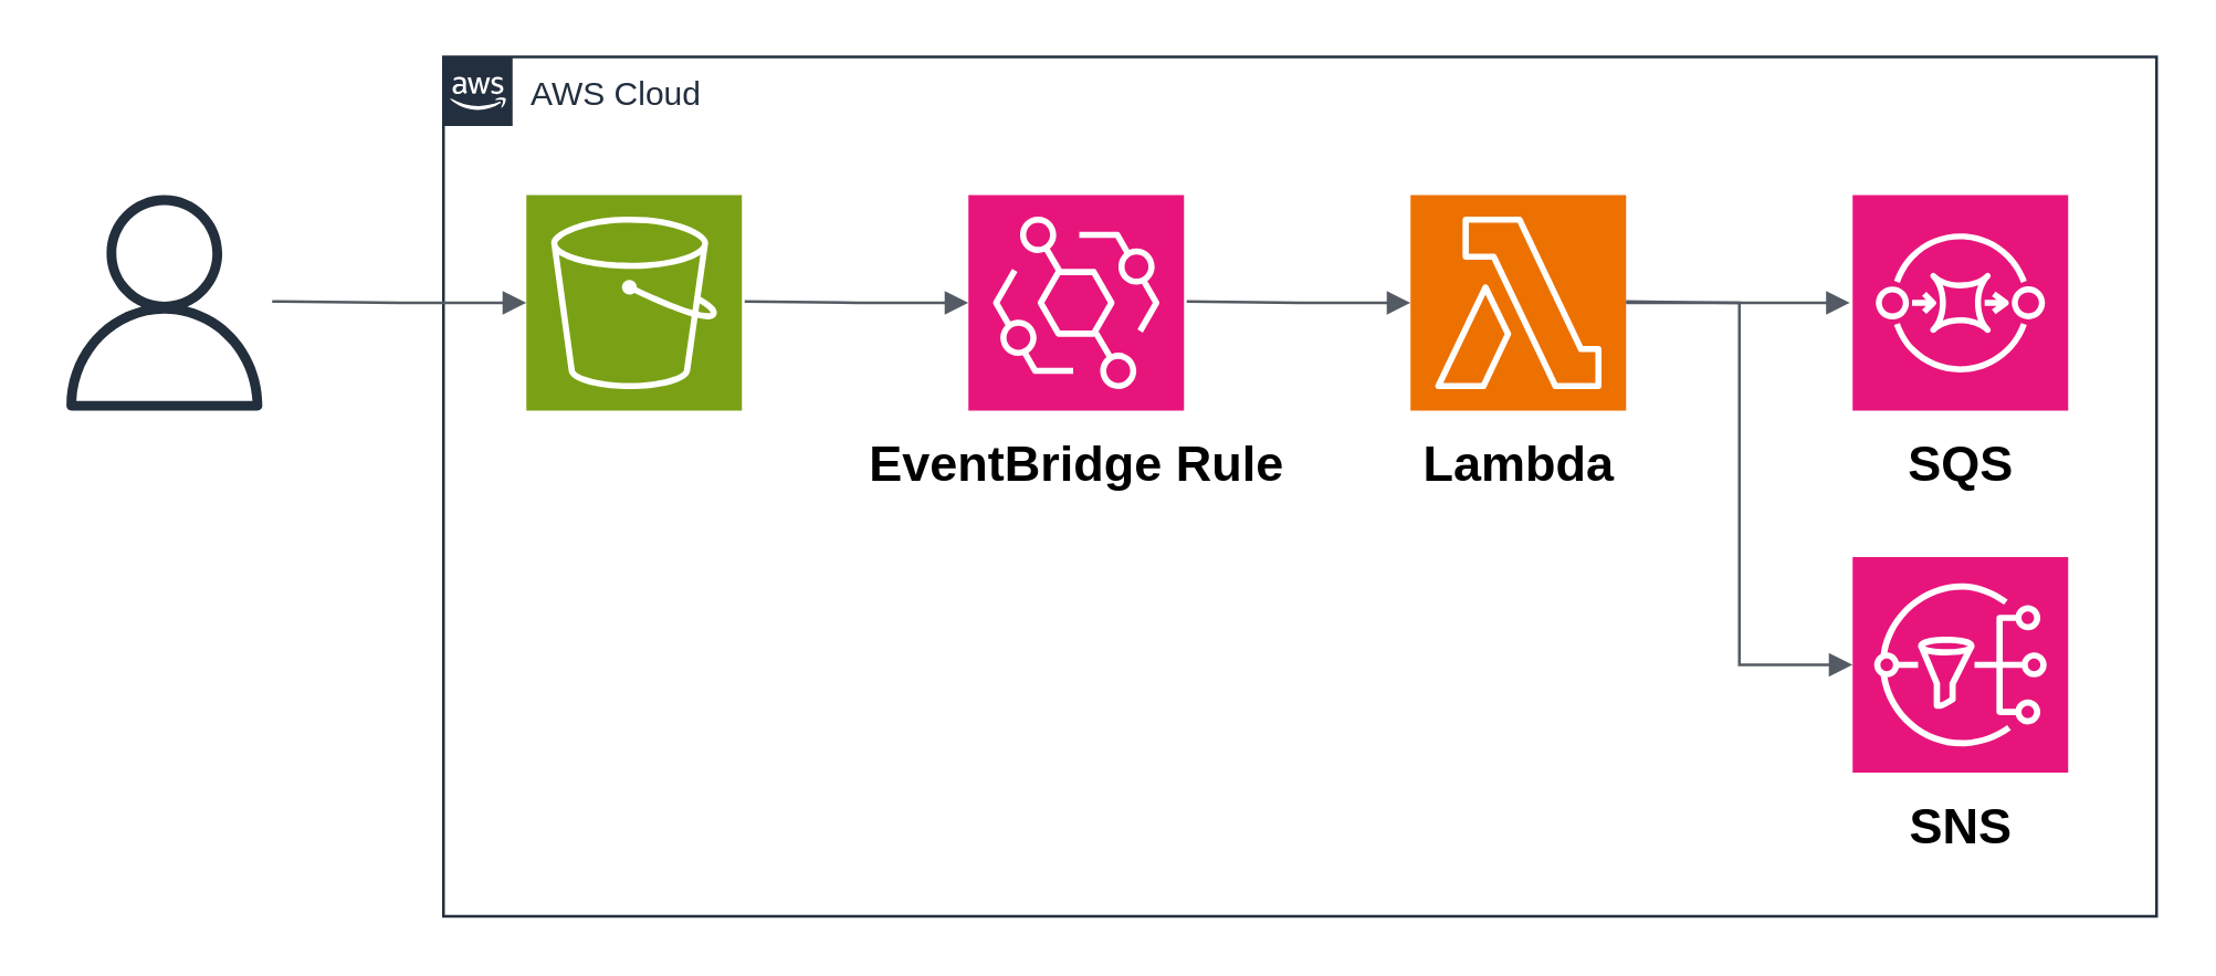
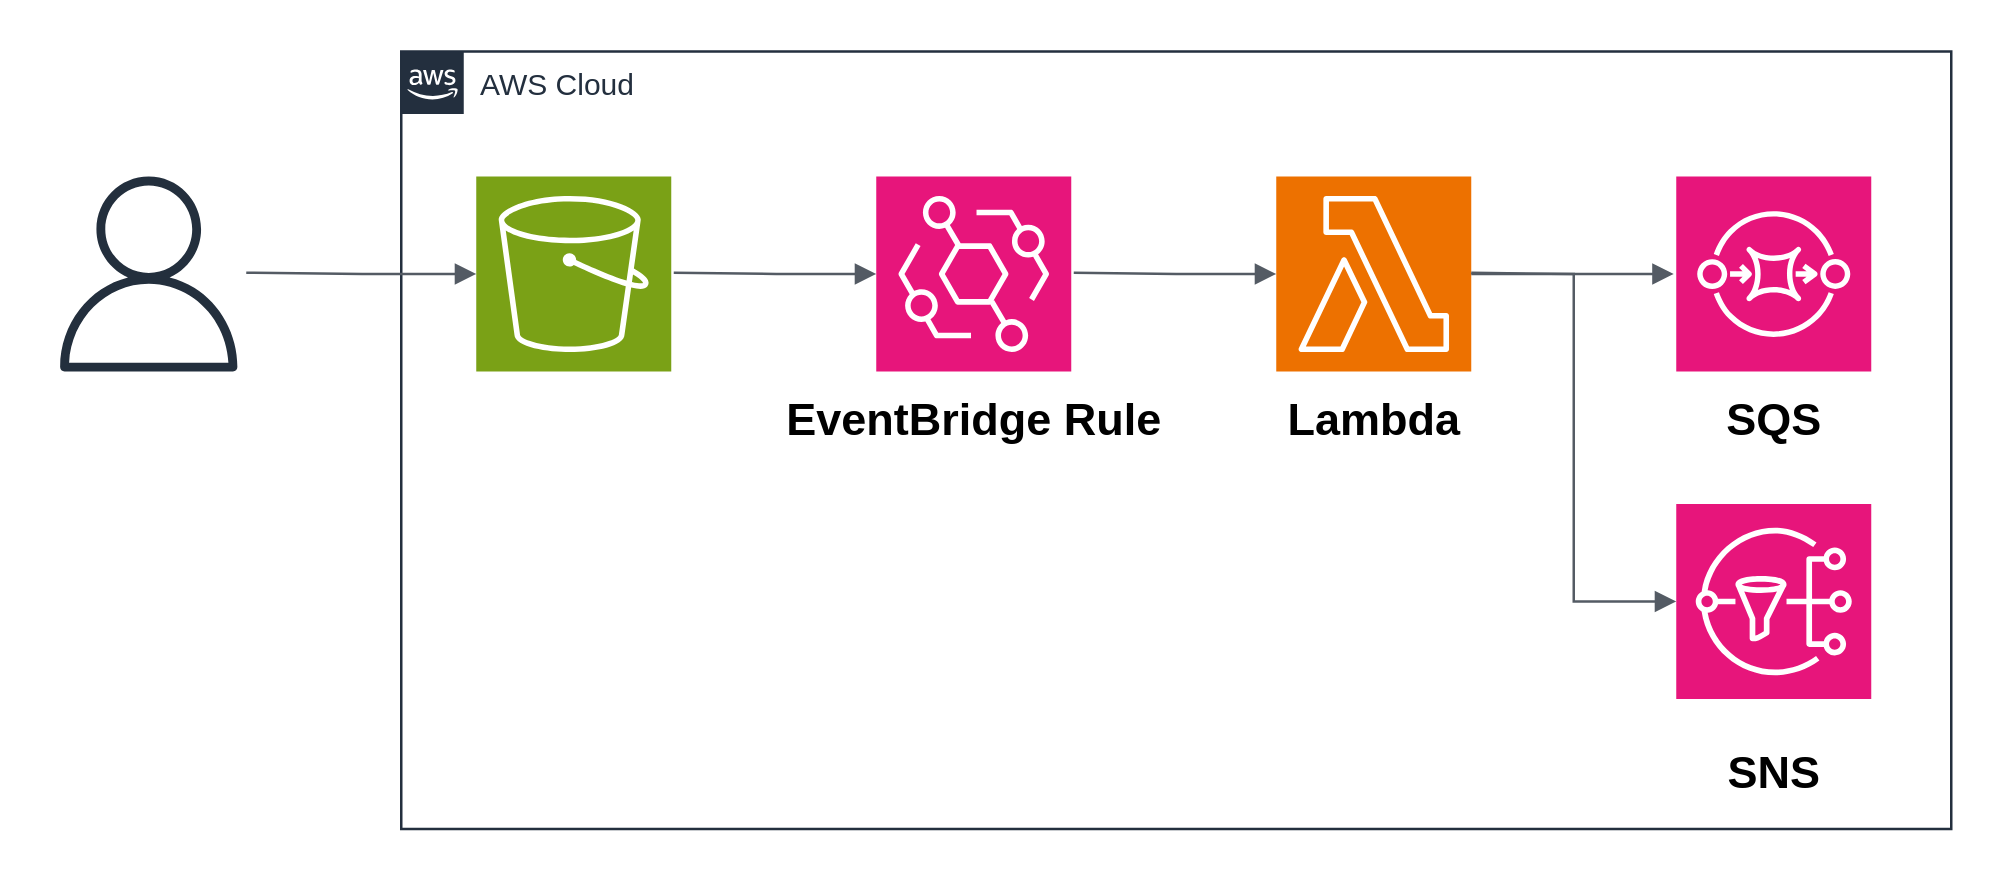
  <mxCell id="0" />
  <mxCell id="1" parent="0" />
  <mxCell id="2" value="AWS Cloud" style="points=[[0,0],[0.25,0],[0.5,0],[0.75,0],[1,0],[1,0.25],[1,0.5],[1,0.75],[1,1],[0.75,1],[0.5,1],[0.25,1],[0,1],[0,0.75],[0,0.5],[0,0.25]];outlineConnect=0;gradientColor=none;html=1;whiteSpace=wrap;fontSize=12;fontStyle=0;container=1;pointerEvents=0;collapsible=0;recursiveResize=0;shape=mxgraph.aws4.group;grIcon=mxgraph.aws4.group_aws_cloud_alt;strokeColor=#232F3E;fillColor=none;verticalAlign=top;align=left;spacingLeft=30;fontColor=#232F3E;dashed=0;" vertex="1" parent="1"><mxGeometry x="160" y="20" width="620" height="311" as="geometry" /></mxCell>
  <mxCell id="3" value="" style="sketch=0;points=[[0,0,0],[0.25,0,0],[0.5,0,0],[0.75,0,0],[1,0,0],[0,1,0],[0.25,1,0],[0.5,1,0],[0.75,1,0],[1,1,0],[0,0.25,0],[0,0.5,0],[0,0.75,0],[1,0.25,0],[1,0.5,0],[1,0.75,0]];outlineConnect=0;fontColor=#232F3E;fillColor=#7AA116;strokeColor=#ffffff;dashed=0;verticalLabelPosition=bottom;verticalAlign=top;align=center;html=1;fontSize=12;fontStyle=0;aspect=fixed;shape=mxgraph.aws4.resourceIcon;resIcon=mxgraph.aws4.s3;" vertex="1" parent="2"><mxGeometry x="30" y="50" width="78" height="78" as="geometry" /></mxCell>
  <mxCell id="4" value="EventBridge Rule" style="text;strokeColor=none;fillColor=none;html=1;fontSize=18;fontStyle=1;verticalAlign=middle;align=center;" vertex="1" parent="2"><mxGeometry x="179" y="128" width="100" height="40" as="geometry" /></mxCell>
  <mxCell id="5" value="" style="edgeStyle=orthogonalEdgeStyle;html=1;endArrow=block;elbow=vertical;startArrow=none;endFill=1;strokeColor=#545B64;rounded=0;" edge="1" parent="2"><mxGeometry width="100" relative="1" as="geometry"><mxPoint x="109" y="88.5" as="sourcePoint" /><mxPoint x="190" y="89" as="targetPoint" /></mxGeometry></mxCell>
  <mxCell id="6" value="" style="edgeStyle=orthogonalEdgeStyle;html=1;endArrow=block;elbow=vertical;startArrow=none;endFill=1;strokeColor=#545B64;rounded=0;" edge="1" parent="2"><mxGeometry width="100" relative="1" as="geometry"><mxPoint x="269" y="88.5" as="sourcePoint" /><mxPoint x="350" y="89" as="targetPoint" /></mxGeometry></mxCell>
  <mxCell id="7" value="" style="sketch=0;points=[[0,0,0],[0.25,0,0],[0.5,0,0],[0.75,0,0],[1,0,0],[0,1,0],[0.25,1,0],[0.5,1,0],[0.75,1,0],[1,1,0],[0,0.25,0],[0,0.5,0],[0,0.75,0],[1,0.25,0],[1,0.5,0],[1,0.75,0]];outlineConnect=0;fontColor=#232F3E;fillColor=#ED7100;strokeColor=#ffffff;dashed=0;verticalLabelPosition=bottom;verticalAlign=top;align=center;html=1;fontSize=12;fontStyle=0;aspect=fixed;shape=mxgraph.aws4.resourceIcon;resIcon=mxgraph.aws4.lambda;" vertex="1" parent="2"><mxGeometry x="350" y="50" width="78" height="78" as="geometry" /></mxCell>
  <mxCell id="8" value="Lambda" style="text;strokeColor=none;fillColor=none;html=1;fontSize=18;fontStyle=1;verticalAlign=middle;align=center;" vertex="1" parent="2"><mxGeometry x="339" y="128" width="100" height="40" as="geometry" /></mxCell>
  <mxCell id="9" value="" style="edgeStyle=orthogonalEdgeStyle;html=1;endArrow=block;elbow=vertical;startArrow=none;endFill=1;strokeColor=#545B64;rounded=0;" edge="1" parent="2"><mxGeometry width="100" relative="1" as="geometry"><mxPoint x="428" y="88.5" as="sourcePoint" /><mxPoint x="509" y="89" as="targetPoint" /></mxGeometry></mxCell>
  <mxCell id="10" value="" style="sketch=0;points=[[0,0,0],[0.25,0,0],[0.5,0,0],[0.75,0,0],[1,0,0],[0,1,0],[0.25,1,0],[0.5,1,0],[0.75,1,0],[1,1,0],[0,0.25,0],[0,0.5,0],[0,0.75,0],[1,0.25,0],[1,0.5,0],[1,0.75,0]];outlineConnect=0;fontColor=#232F3E;fillColor=#E7157B;strokeColor=#ffffff;dashed=0;verticalLabelPosition=bottom;verticalAlign=top;align=center;html=1;fontSize=12;fontStyle=0;aspect=fixed;shape=mxgraph.aws4.resourceIcon;resIcon=mxgraph.aws4.sqs;" vertex="1" parent="2"><mxGeometry x="510" y="50" width="78" height="78" as="geometry" /></mxCell>
  <mxCell id="11" value="SQS" style="text;strokeColor=none;fillColor=none;html=1;fontSize=18;fontStyle=1;verticalAlign=middle;align=center;" vertex="1" parent="2"><mxGeometry x="499" y="128" width="100" height="40" as="geometry" /></mxCell>
  <mxCell id="12" value="" style="sketch=0;points=[[0,0,0],[0.25,0,0],[0.5,0,0],[0.75,0,0],[1,0,0],[0,1,0],[0.25,1,0],[0.5,1,0],[0.75,1,0],[1,1,0],[0,0.25,0],[0,0.5,0],[0,0.75,0],[1,0.25,0],[1,0.5,0],[1,0.75,0]];outlineConnect=0;fontColor=#232F3E;fillColor=#E7157B;strokeColor=#ffffff;dashed=0;verticalLabelPosition=bottom;verticalAlign=top;align=center;html=1;fontSize=12;fontStyle=0;aspect=fixed;shape=mxgraph.aws4.resourceIcon;resIcon=mxgraph.aws4.sns;" vertex="1" parent="2"><mxGeometry x="510" y="181" width="78" height="78" as="geometry" /></mxCell>
- <mxCell id="13" value="SNS" style="text;strokeColor=none;fillColor=none;html=1;fontSize=18;fontStyle=1;verticalAlign=middle;align=center;" vertex="1" parent="2"><mxGeometry x="499" y="259" width="100" height="40" as="geometry" /></mxCell>
+ <mxCell id="13" value="SNS" style="text;strokeColor=none;fillColor=none;html=1;fontSize=18;fontStyle=1;verticalAlign=middle;align=center;" vertex="1" parent="2"><mxGeometry x="499" y="269" width="100" height="40" as="geometry" /></mxCell>
  <mxCell id="14" value="" style="edgeStyle=orthogonalEdgeStyle;html=1;endArrow=block;elbow=vertical;startArrow=none;endFill=1;strokeColor=#545B64;rounded=0;entryX=0;entryY=0.5;entryDx=0;entryDy=0;entryPerimeter=0;exitX=1;exitY=0.5;exitDx=0;exitDy=0;exitPerimeter=0;" edge="1" parent="2" source="7" target="12"><mxGeometry width="100" relative="1" as="geometry"><mxPoint x="430" y="155" as="sourcePoint" /><mxPoint x="511" y="155.5" as="targetPoint" /></mxGeometry></mxCell>
  <mxCell id="15" value="" style="sketch=0;points=[[0,0,0],[0.25,0,0],[0.5,0,0],[0.75,0,0],[1,0,0],[0,1,0],[0.25,1,0],[0.5,1,0],[0.75,1,0],[1,1,0],[0,0.25,0],[0,0.5,0],[0,0.75,0],[1,0.25,0],[1,0.5,0],[1,0.75,0]];outlineConnect=0;fontColor=#232F3E;fillColor=#E7157B;strokeColor=#ffffff;dashed=0;verticalLabelPosition=bottom;verticalAlign=top;align=center;html=1;fontSize=12;fontStyle=0;aspect=fixed;shape=mxgraph.aws4.resourceIcon;resIcon=mxgraph.aws4.eventbridge;" vertex="1" parent="2"><mxGeometry x="190" y="50" width="78" height="78" as="geometry" /></mxCell>
  <mxCell id="16" value="" style="sketch=0;outlineConnect=0;fontColor=#232F3E;gradientColor=none;fillColor=#232F3D;strokeColor=none;dashed=0;verticalLabelPosition=bottom;verticalAlign=top;align=center;html=1;fontSize=12;fontStyle=0;aspect=fixed;pointerEvents=1;shape=mxgraph.aws4.user;" vertex="1" parent="1"><mxGeometry x="20" y="70" width="78" height="78" as="geometry" /></mxCell>
  <mxCell id="17" value="" style="edgeStyle=orthogonalEdgeStyle;html=1;endArrow=block;elbow=vertical;startArrow=none;endFill=1;strokeColor=#545B64;rounded=0;" edge="1" parent="1"><mxGeometry width="100" relative="1" as="geometry"><mxPoint x="98" y="108.5" as="sourcePoint" /><mxPoint x="190" y="109" as="targetPoint" /></mxGeometry></mxCell>
